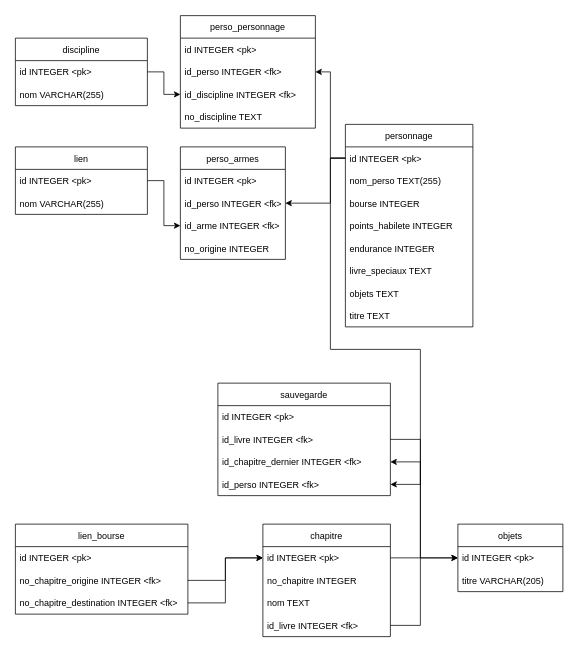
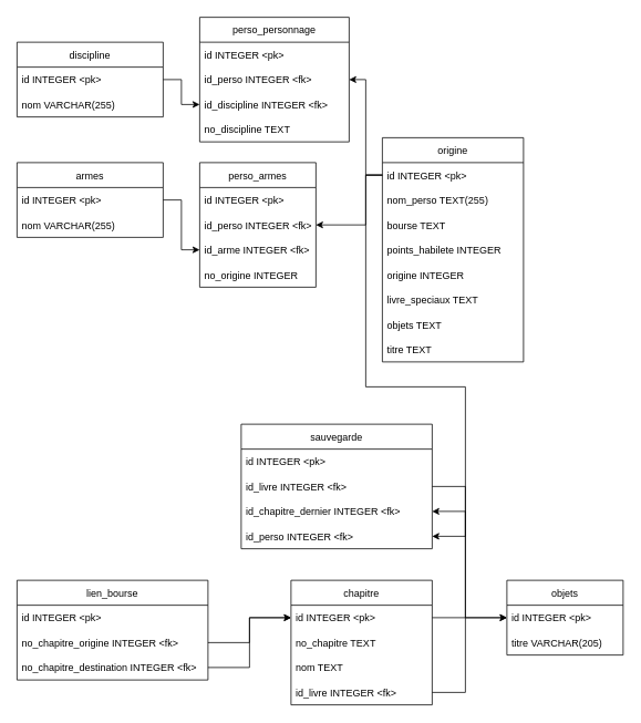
  <mxCell id="0" />
  <mxCell id="1" parent="0" />
  <mxCell id="2" value="objets" style="swimlane;fontStyle=0;childLayout=stackLayout;horizontal=1;startSize=30;horizontalStack=0;resizeParent=1;resizeParentMax=0;resizeLast=0;collapsible=1;marginBottom=0;" parent="1" vertex="1"><mxGeometry x="610" y="698" width="140" height="90" as="geometry" /></mxCell>
  <mxCell id="3" value="id INTEGER &lt;pk&gt;" style="text;strokeColor=none;fillColor=none;align=left;verticalAlign=middle;spacingLeft=4;spacingRight=4;overflow=hidden;points=[[0,0.5],[1,0.5]];portConstraint=eastwest;rotatable=0;" parent="2" vertex="1"><mxGeometry y="30" width="140" height="30" as="geometry" /></mxCell>
  <mxCell id="4" value="titre VARCHAR(205)" style="text;strokeColor=none;fillColor=none;align=left;verticalAlign=middle;spacingLeft=4;spacingRight=4;overflow=hidden;points=[[0,0.5],[1,0.5]];portConstraint=eastwest;rotatable=0;" parent="2" vertex="1"><mxGeometry y="60" width="140" height="30" as="geometry" /></mxCell>
  <mxCell id="5" value="chapitre" style="swimlane;fontStyle=0;childLayout=stackLayout;horizontal=1;startSize=30;horizontalStack=0;resizeParent=1;resizeParentMax=0;resizeLast=0;collapsible=1;marginBottom=0;" parent="1" vertex="1"><mxGeometry x="350" y="698" width="170" height="150" as="geometry" /></mxCell>
  <mxCell id="6" value="id INTEGER &lt;pk&gt;" style="text;strokeColor=none;fillColor=none;align=left;verticalAlign=middle;spacingLeft=4;spacingRight=4;overflow=hidden;points=[[0,0.5],[1,0.5]];portConstraint=eastwest;rotatable=0;" parent="5" vertex="1"><mxGeometry y="30" width="170" height="30" as="geometry" /></mxCell>
- <mxCell id="7" value="no_chapitre INTEGER" style="text;strokeColor=none;fillColor=none;align=left;verticalAlign=middle;spacingLeft=4;spacingRight=4;overflow=hidden;points=[[0,0.5],[1,0.5]];portConstraint=eastwest;rotatable=0;" parent="5" vertex="1"><mxGeometry y="60" width="170" height="30" as="geometry" /></mxCell>
+ <mxCell id="7" value="no_chapitre TEXT" style="text;strokeColor=none;fillColor=none;align=left;verticalAlign=middle;spacingLeft=4;spacingRight=4;overflow=hidden;points=[[0,0.5],[1,0.5]];portConstraint=eastwest;rotatable=0;" parent="5" vertex="1"><mxGeometry y="60" width="170" height="30" as="geometry" /></mxCell>
  <mxCell id="8" value="nom TEXT" style="text;strokeColor=none;fillColor=none;align=left;verticalAlign=middle;spacingLeft=4;spacingRight=4;overflow=hidden;points=[[0,0.5],[1,0.5]];portConstraint=eastwest;rotatable=0;" parent="5" vertex="1"><mxGeometry y="90" width="170" height="30" as="geometry" /></mxCell>
  <mxCell id="9" value="id_livre INTEGER &lt;fk&gt;" style="text;strokeColor=none;fillColor=none;align=left;verticalAlign=middle;spacingLeft=4;spacingRight=4;overflow=hidden;points=[[0,0.5],[1,0.5]];portConstraint=eastwest;rotatable=0;" parent="5" vertex="1"><mxGeometry y="120" width="170" height="30" as="geometry" /></mxCell>
  <mxCell id="10" value="lien_bourse" style="swimlane;fontStyle=0;childLayout=stackLayout;horizontal=1;startSize=30;horizontalStack=0;resizeParent=1;resizeParentMax=0;resizeLast=0;collapsible=1;marginBottom=0;" parent="1" vertex="1"><mxGeometry x="20" y="698" width="230" height="120" as="geometry" /></mxCell>
  <mxCell id="11" value="id INTEGER &lt;pk&gt;" style="text;strokeColor=none;fillColor=none;align=left;verticalAlign=middle;spacingLeft=4;spacingRight=4;overflow=hidden;points=[[0,0.5],[1,0.5]];portConstraint=eastwest;rotatable=0;" parent="10" vertex="1"><mxGeometry y="30" width="230" height="30" as="geometry" /></mxCell>
  <mxCell id="12" value="no_chapitre_origine INTEGER &lt;fk&gt;" style="text;strokeColor=none;fillColor=none;align=left;verticalAlign=middle;spacingLeft=4;spacingRight=4;overflow=hidden;points=[[0,0.5],[1,0.5]];portConstraint=eastwest;rotatable=0;" parent="10" vertex="1"><mxGeometry y="60" width="230" height="30" as="geometry" /></mxCell>
  <mxCell id="13" value="no_chapitre_destination INTEGER &lt;fk&gt;" style="text;strokeColor=none;fillColor=none;align=left;verticalAlign=middle;spacingLeft=4;spacingRight=4;overflow=hidden;points=[[0,0.5],[1,0.5]];portConstraint=eastwest;rotatable=0;" parent="10" vertex="1"><mxGeometry y="90" width="230" height="30" as="geometry" /></mxCell>
  <mxCell id="14" style="edgeStyle=orthogonalEdgeStyle;rounded=0;orthogonalLoop=1;jettySize=auto;html=1;" parent="1" source="9" target="3" edge="1"><mxGeometry relative="1" as="geometry"><Array as="points"><mxPoint x="560" y="833" /><mxPoint x="560" y="743" /></Array></mxGeometry></mxCell>
  <mxCell id="15" style="edgeStyle=orthogonalEdgeStyle;rounded=0;orthogonalLoop=1;jettySize=auto;html=1;entryX=0;entryY=0.5;entryDx=0;entryDy=0;" parent="1" source="12" target="6" edge="1"><mxGeometry relative="1" as="geometry" /></mxCell>
  <mxCell id="16" style="edgeStyle=orthogonalEdgeStyle;rounded=0;orthogonalLoop=1;jettySize=auto;html=1;" parent="1" source="13" target="6" edge="1"><mxGeometry relative="1" as="geometry" /></mxCell>
  <mxCell id="17" value="discipline" style="swimlane;fontStyle=0;childLayout=stackLayout;horizontal=1;startSize=30;horizontalStack=0;resizeParent=1;resizeParentMax=0;resizeLast=0;collapsible=1;marginBottom=0;" parent="1" vertex="1"><mxGeometry x="20" y="50" width="176" height="90" as="geometry" /></mxCell>
  <mxCell id="18" value="id INTEGER &lt;pk&gt;" style="text;strokeColor=none;fillColor=none;align=left;verticalAlign=middle;spacingLeft=4;spacingRight=4;overflow=hidden;points=[[0,0.5],[1,0.5]];portConstraint=eastwest;rotatable=0;" parent="17" vertex="1"><mxGeometry y="30" width="176" height="30" as="geometry" /></mxCell>
  <mxCell id="19" value="nom VARCHAR(255)" style="text;strokeColor=none;fillColor=none;align=left;verticalAlign=middle;spacingLeft=4;spacingRight=4;overflow=hidden;points=[[0,0.5],[1,0.5]];portConstraint=eastwest;rotatable=0;" parent="17" vertex="1"><mxGeometry y="60" width="176" height="30" as="geometry" /></mxCell>
  <mxCell id="20" value="perso_personnage" style="swimlane;fontStyle=0;childLayout=stackLayout;horizontal=1;startSize=30;horizontalStack=0;resizeParent=1;resizeParentMax=0;resizeLast=0;collapsible=1;marginBottom=0;" parent="1" vertex="1"><mxGeometry x="240" y="20" width="180" height="150" as="geometry" /></mxCell>
  <mxCell id="21" value="id INTEGER &lt;pk&gt;" style="text;strokeColor=none;fillColor=none;align=left;verticalAlign=middle;spacingLeft=4;spacingRight=4;overflow=hidden;points=[[0,0.5],[1,0.5]];portConstraint=eastwest;rotatable=0;" parent="20" vertex="1"><mxGeometry y="30" width="180" height="30" as="geometry" /></mxCell>
  <mxCell id="22" value="id_perso INTEGER &lt;fk&gt;" style="text;strokeColor=none;fillColor=none;align=left;verticalAlign=middle;spacingLeft=4;spacingRight=4;overflow=hidden;points=[[0,0.5],[1,0.5]];portConstraint=eastwest;rotatable=0;" parent="20" vertex="1"><mxGeometry y="60" width="180" height="30" as="geometry" /></mxCell>
  <mxCell id="23" value="id_discipline INTEGER &lt;fk&gt;" style="text;strokeColor=none;fillColor=none;align=left;verticalAlign=middle;spacingLeft=4;spacingRight=4;overflow=hidden;points=[[0,0.5],[1,0.5]];portConstraint=eastwest;rotatable=0;" parent="20" vertex="1"><mxGeometry y="90" width="180" height="30" as="geometry" /></mxCell>
  <mxCell id="24" value="no_discipline TEXT" style="text;strokeColor=none;fillColor=none;align=left;verticalAlign=middle;spacingLeft=4;spacingRight=4;overflow=hidden;points=[[0,0.5],[1,0.5]];portConstraint=eastwest;rotatable=0;" vertex="1" parent="20"><mxGeometry y="120" width="180" height="30" as="geometry" /></mxCell>
- <mxCell id="25" value="personnage" style="swimlane;fontStyle=0;childLayout=stackLayout;horizontal=1;startSize=30;horizontalStack=0;resizeParent=1;resizeParentMax=0;resizeLast=0;collapsible=1;marginBottom=0;" parent="1" vertex="1"><mxGeometry x="460" y="165" width="170" height="270" as="geometry" /></mxCell>
+ <mxCell id="25" value="origine" style="swimlane;fontStyle=0;childLayout=stackLayout;horizontal=1;startSize=30;horizontalStack=0;resizeParent=1;resizeParentMax=0;resizeLast=0;collapsible=1;marginBottom=0;" parent="1" vertex="1"><mxGeometry x="460" y="165" width="170" height="270" as="geometry" /></mxCell>
  <mxCell id="26" value="id INTEGER &lt;pk&gt;" style="text;strokeColor=none;fillColor=none;align=left;verticalAlign=middle;spacingLeft=4;spacingRight=4;overflow=hidden;points=[[0,0.5],[1,0.5]];portConstraint=eastwest;rotatable=0;" parent="25" vertex="1"><mxGeometry y="30" width="170" height="30" as="geometry" /></mxCell>
  <mxCell id="27" value="nom_perso TEXT(255)" style="text;strokeColor=none;fillColor=none;align=left;verticalAlign=middle;spacingLeft=4;spacingRight=4;overflow=hidden;points=[[0,0.5],[1,0.5]];portConstraint=eastwest;rotatable=0;" parent="25" vertex="1"><mxGeometry y="60" width="170" height="30" as="geometry" /></mxCell>
- <mxCell id="28" value="bourse INTEGER" style="text;strokeColor=none;fillColor=none;align=left;verticalAlign=middle;spacingLeft=4;spacingRight=4;overflow=hidden;points=[[0,0.5],[1,0.5]];portConstraint=eastwest;rotatable=0;" parent="25" vertex="1"><mxGeometry y="90" width="170" height="30" as="geometry" /></mxCell>
+ <mxCell id="28" value="bourse TEXT" style="text;strokeColor=none;fillColor=none;align=left;verticalAlign=middle;spacingLeft=4;spacingRight=4;overflow=hidden;points=[[0,0.5],[1,0.5]];portConstraint=eastwest;rotatable=0;" parent="25" vertex="1"><mxGeometry y="90" width="170" height="30" as="geometry" /></mxCell>
  <mxCell id="29" value="points_habilete INTEGER" style="text;strokeColor=none;fillColor=none;align=left;verticalAlign=middle;spacingLeft=4;spacingRight=4;overflow=hidden;points=[[0,0.5],[1,0.5]];portConstraint=eastwest;rotatable=0;" parent="25" vertex="1"><mxGeometry y="120" width="170" height="30" as="geometry" /></mxCell>
- <mxCell id="30" value="endurance INTEGER" style="text;strokeColor=none;fillColor=none;align=left;verticalAlign=middle;spacingLeft=4;spacingRight=4;overflow=hidden;points=[[0,0.5],[1,0.5]];portConstraint=eastwest;rotatable=0;" parent="25" vertex="1"><mxGeometry y="150" width="170" height="30" as="geometry" /></mxCell>
+ <mxCell id="30" value="origine INTEGER" style="text;strokeColor=none;fillColor=none;align=left;verticalAlign=middle;spacingLeft=4;spacingRight=4;overflow=hidden;points=[[0,0.5],[1,0.5]];portConstraint=eastwest;rotatable=0;" parent="25" vertex="1"><mxGeometry y="150" width="170" height="30" as="geometry" /></mxCell>
  <mxCell id="31" value="livre_speciaux TEXT" style="text;strokeColor=none;fillColor=none;align=left;verticalAlign=middle;spacingLeft=4;spacingRight=4;overflow=hidden;points=[[0,0.5],[1,0.5]];portConstraint=eastwest;rotatable=0;" parent="25" vertex="1"><mxGeometry y="180" width="170" height="30" as="geometry" /></mxCell>
  <mxCell id="32" value="objets TEXT" style="text;strokeColor=none;fillColor=none;align=left;verticalAlign=middle;spacingLeft=4;spacingRight=4;overflow=hidden;points=[[0,0.5],[1,0.5]];portConstraint=eastwest;rotatable=0;" parent="25" vertex="1"><mxGeometry y="210" width="170" height="30" as="geometry" /></mxCell>
  <mxCell id="33" value="titre TEXT" style="text;strokeColor=none;fillColor=none;align=left;verticalAlign=middle;spacingLeft=4;spacingRight=4;overflow=hidden;points=[[0,0.5],[1,0.5]];portConstraint=eastwest;rotatable=0;" parent="25" vertex="1"><mxGeometry y="240" width="170" height="30" as="geometry" /></mxCell>
- <mxCell id="34" value="lien" style="swimlane;fontStyle=0;childLayout=stackLayout;horizontal=1;startSize=30;horizontalStack=0;resizeParent=1;resizeParentMax=0;resizeLast=0;collapsible=1;marginBottom=0;" parent="1" vertex="1"><mxGeometry x="20" y="195" width="176" height="90" as="geometry" /></mxCell>
+ <mxCell id="34" value="armes" style="swimlane;fontStyle=0;childLayout=stackLayout;horizontal=1;startSize=30;horizontalStack=0;resizeParent=1;resizeParentMax=0;resizeLast=0;collapsible=1;marginBottom=0;" parent="1" vertex="1"><mxGeometry x="20" y="195" width="176" height="90" as="geometry" /></mxCell>
  <mxCell id="35" value="id INTEGER &lt;pk&gt;" style="text;strokeColor=none;fillColor=none;align=left;verticalAlign=middle;spacingLeft=4;spacingRight=4;overflow=hidden;points=[[0,0.5],[1,0.5]];portConstraint=eastwest;rotatable=0;" parent="34" vertex="1"><mxGeometry y="30" width="176" height="30" as="geometry" /></mxCell>
  <mxCell id="36" value="nom VARCHAR(255)" style="text;strokeColor=none;fillColor=none;align=left;verticalAlign=middle;spacingLeft=4;spacingRight=4;overflow=hidden;points=[[0,0.5],[1,0.5]];portConstraint=eastwest;rotatable=0;" parent="34" vertex="1"><mxGeometry y="60" width="176" height="30" as="geometry" /></mxCell>
  <mxCell id="37" value="perso_armes" style="swimlane;fontStyle=0;childLayout=stackLayout;horizontal=1;startSize=30;horizontalStack=0;resizeParent=1;resizeParentMax=0;resizeLast=0;collapsible=1;marginBottom=0;" parent="1" vertex="1"><mxGeometry x="240" y="195" width="140" height="150" as="geometry" /></mxCell>
  <mxCell id="38" value="id INTEGER &lt;pk&gt;" style="text;strokeColor=none;fillColor=none;align=left;verticalAlign=middle;spacingLeft=4;spacingRight=4;overflow=hidden;points=[[0,0.5],[1,0.5]];portConstraint=eastwest;rotatable=0;" parent="37" vertex="1"><mxGeometry y="30" width="140" height="30" as="geometry" /></mxCell>
  <mxCell id="39" value="id_perso INTEGER &lt;fk&gt;" style="text;strokeColor=none;fillColor=none;align=left;verticalAlign=middle;spacingLeft=4;spacingRight=4;overflow=hidden;points=[[0,0.5],[1,0.5]];portConstraint=eastwest;rotatable=0;" parent="37" vertex="1"><mxGeometry y="60" width="140" height="30" as="geometry" /></mxCell>
  <mxCell id="40" value="id_arme INTEGER &lt;fk&gt;" style="text;strokeColor=none;fillColor=none;align=left;verticalAlign=middle;spacingLeft=4;spacingRight=4;overflow=hidden;points=[[0,0.5],[1,0.5]];portConstraint=eastwest;rotatable=0;" parent="37" vertex="1"><mxGeometry y="90" width="140" height="30" as="geometry" /></mxCell>
  <mxCell id="41" value="no_origine INTEGER" style="text;strokeColor=none;fillColor=none;align=left;verticalAlign=middle;spacingLeft=4;spacingRight=4;overflow=hidden;points=[[0,0.5],[1,0.5]];portConstraint=eastwest;rotatable=0;" vertex="1" parent="37"><mxGeometry y="120" width="140" height="30" as="geometry" /></mxCell>
  <mxCell id="42" style="edgeStyle=orthogonalEdgeStyle;rounded=0;orthogonalLoop=1;jettySize=auto;html=1;entryX=0;entryY=0.5;entryDx=0;entryDy=0;" parent="1" source="18" target="23" edge="1"><mxGeometry relative="1" as="geometry" /></mxCell>
  <mxCell id="43" style="edgeStyle=orthogonalEdgeStyle;rounded=0;orthogonalLoop=1;jettySize=auto;html=1;entryX=1;entryY=0.5;entryDx=0;entryDy=0;" parent="1" source="26" target="22" edge="1"><mxGeometry relative="1" as="geometry" /></mxCell>
  <mxCell id="44" style="edgeStyle=orthogonalEdgeStyle;rounded=0;orthogonalLoop=1;jettySize=auto;html=1;entryX=0;entryY=0.5;entryDx=0;entryDy=0;" parent="1" source="35" target="40" edge="1"><mxGeometry relative="1" as="geometry" /></mxCell>
  <mxCell id="45" style="edgeStyle=orthogonalEdgeStyle;rounded=0;orthogonalLoop=1;jettySize=auto;html=1;entryX=1;entryY=0.5;entryDx=0;entryDy=0;" parent="1" source="26" target="39" edge="1"><mxGeometry relative="1" as="geometry"><Array as="points"><mxPoint x="440" y="210" /><mxPoint x="440" y="270" /></Array></mxGeometry></mxCell>
  <mxCell id="46" value="sauvegarde" style="swimlane;fontStyle=0;childLayout=stackLayout;horizontal=1;startSize=30;horizontalStack=0;resizeParent=1;resizeParentMax=0;resizeLast=0;collapsible=1;marginBottom=0;" parent="1" vertex="1"><mxGeometry x="290" y="510" width="230" height="150" as="geometry" /></mxCell>
  <mxCell id="47" value="id INTEGER &lt;pk&gt;" style="text;strokeColor=none;fillColor=none;align=left;verticalAlign=middle;spacingLeft=4;spacingRight=4;overflow=hidden;points=[[0,0.5],[1,0.5]];portConstraint=eastwest;rotatable=0;" parent="46" vertex="1"><mxGeometry y="30" width="230" height="30" as="geometry" /></mxCell>
  <mxCell id="48" value="id_livre INTEGER &lt;fk&gt;" style="text;strokeColor=none;fillColor=none;align=left;verticalAlign=middle;spacingLeft=4;spacingRight=4;overflow=hidden;points=[[0,0.5],[1,0.5]];portConstraint=eastwest;rotatable=0;" parent="46" vertex="1"><mxGeometry y="60" width="230" height="30" as="geometry" /></mxCell>
  <mxCell id="49" value="id_chapitre_dernier INTEGER &lt;fk&gt;" style="text;strokeColor=none;fillColor=none;align=left;verticalAlign=middle;spacingLeft=4;spacingRight=4;overflow=hidden;points=[[0,0.5],[1,0.5]];portConstraint=eastwest;rotatable=0;" parent="46" vertex="1"><mxGeometry y="90" width="230" height="30" as="geometry" /></mxCell>
  <mxCell id="50" value="id_perso INTEGER &lt;fk&gt;" style="text;strokeColor=none;fillColor=none;align=left;verticalAlign=middle;spacingLeft=4;spacingRight=4;overflow=hidden;points=[[0,0.5],[1,0.5]];portConstraint=eastwest;rotatable=0;" parent="46" vertex="1"><mxGeometry y="120" width="230" height="30" as="geometry" /></mxCell>
  <mxCell id="51" style="edgeStyle=orthogonalEdgeStyle;rounded=0;orthogonalLoop=1;jettySize=auto;html=1;entryX=0;entryY=0.5;entryDx=0;entryDy=0;" parent="1" source="48" target="3" edge="1"><mxGeometry relative="1" as="geometry"><Array as="points"><mxPoint x="560" y="585" /><mxPoint x="560" y="743" /></Array></mxGeometry></mxCell>
  <mxCell id="52" style="edgeStyle=orthogonalEdgeStyle;rounded=0;orthogonalLoop=1;jettySize=auto;html=1;entryX=1;entryY=0.5;entryDx=0;entryDy=0;exitX=0;exitY=0.5;exitDx=0;exitDy=0;" parent="1" source="26" target="50" edge="1"><mxGeometry relative="1" as="geometry"><mxPoint x="430" y="305" as="sourcePoint" /><Array as="points"><mxPoint x="440" y="210" /><mxPoint x="440" y="465" /><mxPoint x="560" y="465" /><mxPoint x="560" y="645" /></Array></mxGeometry></mxCell>
  <mxCell id="53" style="edgeStyle=orthogonalEdgeStyle;rounded=0;orthogonalLoop=1;jettySize=auto;html=1;entryX=1;entryY=0.5;entryDx=0;entryDy=0;" parent="1" source="6" target="49" edge="1"><mxGeometry relative="1" as="geometry"><Array as="points"><mxPoint x="560" y="743" /><mxPoint x="560" y="615" /></Array></mxGeometry></mxCell>
